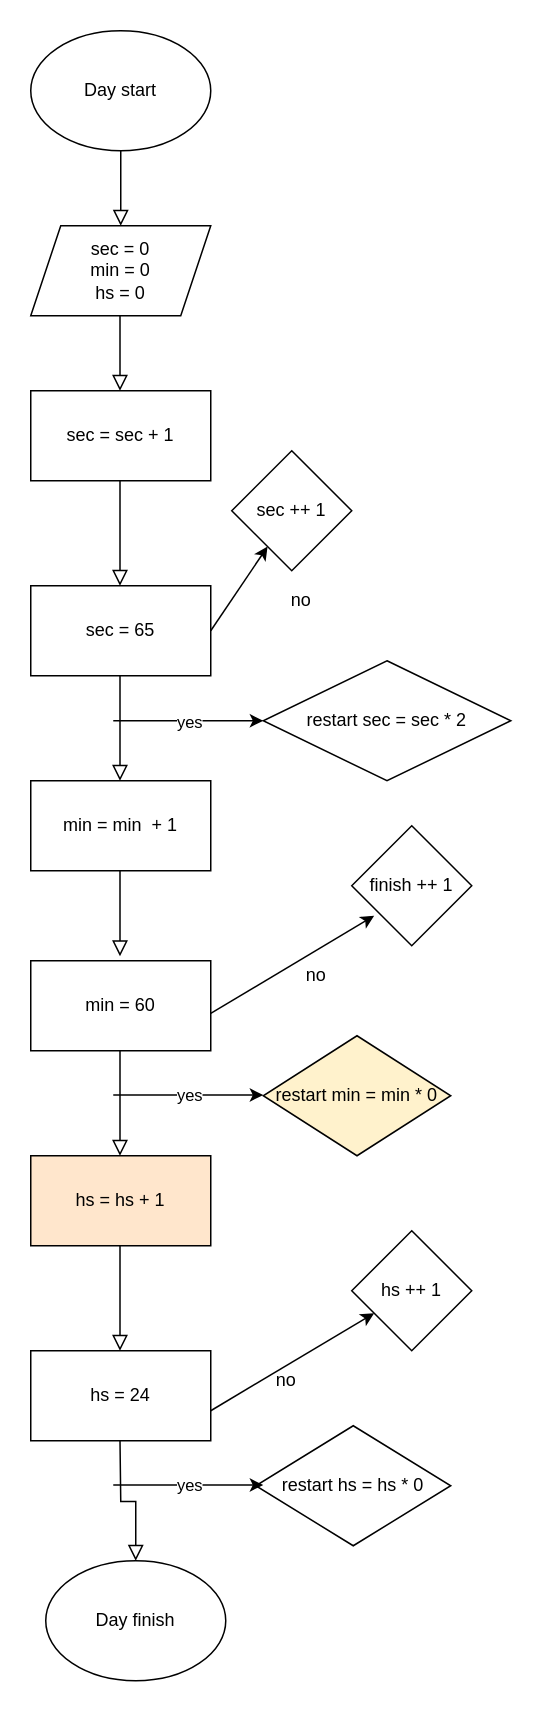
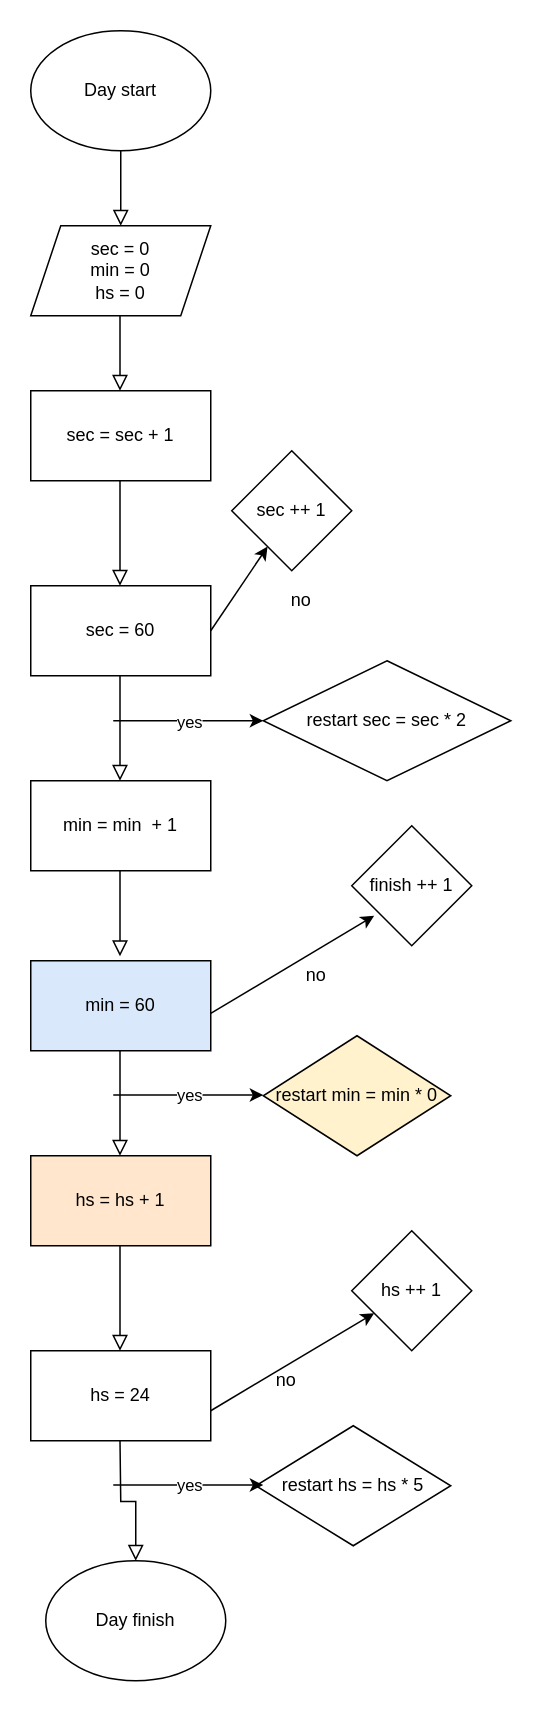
  <mxCell id="0" />
  <mxCell id="1" parent="0" />
  <mxCell id="2" value="" style="rounded=0;html=1;jettySize=auto;orthogonalLoop=1;fontSize=11;endArrow=block;endFill=0;endSize=8;strokeWidth=1;shadow=0;labelBackgroundColor=none;edgeStyle=orthogonalEdgeStyle;" parent="1" edge="1"><mxGeometry relative="1" as="geometry"><mxPoint x="80" y="100" as="sourcePoint" /><mxPoint x="80" y="150" as="targetPoint" /></mxGeometry></mxCell>
  <mxCell id="3" value="sec = 0&lt;br&gt;min = 0&lt;br&gt;hs = 0" style="shape=parallelogram;perimeter=parallelogramPerimeter;whiteSpace=wrap;html=1;fixedSize=1;" vertex="1" parent="1"><mxGeometry x="20" y="150" width="120" height="60" as="geometry" /></mxCell>
  <mxCell id="4" value="" style="rounded=0;html=1;jettySize=auto;orthogonalLoop=1;fontSize=11;endArrow=block;endFill=0;endSize=8;strokeWidth=1;shadow=0;labelBackgroundColor=none;edgeStyle=orthogonalEdgeStyle;" edge="1" parent="1"><mxGeometry relative="1" as="geometry"><mxPoint x="79.5" y="210" as="sourcePoint" /><mxPoint x="79.5" y="260" as="targetPoint" /></mxGeometry></mxCell>
- <mxCell id="5" value="sec = 65" style="rounded=0;whiteSpace=wrap;html=1;" vertex="1" parent="1"><mxGeometry x="20" y="390" width="120" height="60" as="geometry" /></mxCell>
+ <mxCell id="5" value="sec = 60" style="rounded=0;whiteSpace=wrap;html=1;" vertex="1" parent="1"><mxGeometry x="20" y="390" width="120" height="60" as="geometry" /></mxCell>
  <mxCell id="6" value="" style="rounded=0;html=1;jettySize=auto;orthogonalLoop=1;fontSize=11;endArrow=block;endFill=0;endSize=8;strokeWidth=1;shadow=0;labelBackgroundColor=none;edgeStyle=orthogonalEdgeStyle;" edge="1" parent="1"><mxGeometry relative="1" as="geometry"><mxPoint x="79.5" y="320" as="sourcePoint" /><mxPoint x="79.5" y="390" as="targetPoint" /></mxGeometry></mxCell>
  <mxCell id="7" value="sec = sec + 1" style="rounded=0;whiteSpace=wrap;html=1;" vertex="1" parent="1"><mxGeometry x="20" y="260" width="120" height="60" as="geometry" /></mxCell>
  <mxCell id="8" value="" style="rounded=0;html=1;jettySize=auto;orthogonalLoop=1;fontSize=11;endArrow=block;endFill=0;endSize=8;strokeWidth=1;shadow=0;labelBackgroundColor=none;edgeStyle=orthogonalEdgeStyle;" edge="1" parent="1" target="9"><mxGeometry relative="1" as="geometry"><mxPoint x="79.5" y="450" as="sourcePoint" /><mxPoint x="79.5" y="500" as="targetPoint" /><Array as="points"><mxPoint x="80" y="480" /><mxPoint x="80" y="480" /></Array></mxGeometry></mxCell>
  <mxCell id="9" value="min = min&amp;nbsp; + 1" style="rounded=0;whiteSpace=wrap;html=1;" vertex="1" parent="1"><mxGeometry x="20" y="520" width="120" height="60" as="geometry" /></mxCell>
  <mxCell id="10" value="" style="rounded=0;html=1;jettySize=auto;orthogonalLoop=1;fontSize=11;endArrow=block;endFill=0;endSize=8;strokeWidth=1;shadow=0;labelBackgroundColor=none;edgeStyle=orthogonalEdgeStyle;" edge="1" parent="1"><mxGeometry relative="1" as="geometry"><mxPoint x="79.5" y="587" as="sourcePoint" /><mxPoint x="79.5" y="637" as="targetPoint" /><Array as="points"><mxPoint x="80" y="580" /><mxPoint x="80" y="580" /></Array></mxGeometry></mxCell>
- <mxCell id="11" value="min = 60" style="rounded=0;whiteSpace=wrap;html=1;" vertex="1" parent="1"><mxGeometry x="20" y="640" width="120" height="60" as="geometry" /></mxCell>
+ <mxCell id="11" value="min = 60" style="rounded=0;whiteSpace=wrap;html=1;fillColor=#dae8fc;" vertex="1" parent="1"><mxGeometry x="20" y="640" width="120" height="60" as="geometry" /></mxCell>
  <mxCell id="12" value="" style="rounded=0;html=1;jettySize=auto;orthogonalLoop=1;fontSize=11;endArrow=block;endFill=0;endSize=8;strokeWidth=1;shadow=0;labelBackgroundColor=none;edgeStyle=orthogonalEdgeStyle;" edge="1" parent="1"><mxGeometry relative="1" as="geometry"><mxPoint x="79.5" y="700" as="sourcePoint" /><mxPoint x="79.5" y="770" as="targetPoint" /><Array as="points"><mxPoint x="80" y="730" /><mxPoint x="80" y="730" /></Array></mxGeometry></mxCell>
  <mxCell id="13" value="hs = hs + 1" style="rounded=0;whiteSpace=wrap;html=1;fillColor=#ffe6cc;" vertex="1" parent="1"><mxGeometry x="20" y="770" width="120" height="60" as="geometry" /></mxCell>
  <mxCell id="14" value="" style="rounded=0;html=1;jettySize=auto;orthogonalLoop=1;fontSize=11;endArrow=block;endFill=0;endSize=8;strokeWidth=1;shadow=0;labelBackgroundColor=none;edgeStyle=orthogonalEdgeStyle;" edge="1" parent="1"><mxGeometry relative="1" as="geometry"><mxPoint x="79.5" y="830" as="sourcePoint" /><mxPoint x="79.5" y="900" as="targetPoint" /><Array as="points"><mxPoint x="80" y="860" /><mxPoint x="80" y="860" /></Array></mxGeometry></mxCell>
  <mxCell id="15" value="hs = 24" style="rounded=0;whiteSpace=wrap;html=1;" vertex="1" parent="1"><mxGeometry x="20" y="900" width="120" height="60" as="geometry" /></mxCell>
  <mxCell id="16" value="" style="rounded=0;html=1;jettySize=auto;orthogonalLoop=1;fontSize=11;endArrow=block;endFill=0;endSize=8;strokeWidth=1;shadow=0;labelBackgroundColor=none;edgeStyle=orthogonalEdgeStyle;" edge="1" parent="1" target="17"><mxGeometry relative="1" as="geometry"><mxPoint x="79.5" y="960" as="sourcePoint" /><mxPoint x="79.5" y="1010" as="targetPoint" /></mxGeometry></mxCell>
  <mxCell id="17" value="Day finish" style="ellipse;whiteSpace=wrap;html=1;" vertex="1" parent="1"><mxGeometry x="30" y="1040" width="120" height="80" as="geometry" /></mxCell>
  <mxCell id="18" value="Day start" style="ellipse;whiteSpace=wrap;html=1;" vertex="1" parent="1"><mxGeometry x="20" y="20" width="120" height="80" as="geometry" /></mxCell>
  <mxCell id="19" value="" style="endArrow=classic;html=1;" edge="1" parent="1" target="20"><mxGeometry width="50" height="50" relative="1" as="geometry"><mxPoint x="140" y="420" as="sourcePoint" /><mxPoint x="190" y="370" as="targetPoint" /></mxGeometry></mxCell>
  <mxCell id="20" value="sec ++ 1" style="rhombus;whiteSpace=wrap;html=1;" vertex="1" parent="1"><mxGeometry x="154" y="300" width="80" height="80" as="geometry" /></mxCell>
  <mxCell id="21" value="" style="endArrow=classic;html=1;" edge="1" parent="1"><mxGeometry width="50" height="50" relative="1" as="geometry"><mxPoint x="140" y="675.05" as="sourcePoint" /><mxPoint x="248.953" y="610.003" as="targetPoint" /></mxGeometry></mxCell>
  <mxCell id="22" value="finish ++ 1" style="rhombus;whiteSpace=wrap;html=1;" vertex="1" parent="1"><mxGeometry x="234" y="550" width="80" height="80" as="geometry" /></mxCell>
  <mxCell id="23" value="hs ++ 1" style="rhombus;whiteSpace=wrap;html=1;" vertex="1" parent="1"><mxGeometry x="234" y="820" width="80" height="80" as="geometry" /></mxCell>
  <mxCell id="24" value="" style="endArrow=classic;html=1;" edge="1" parent="1"><mxGeometry width="50" height="50" relative="1" as="geometry"><mxPoint x="140" y="940" as="sourcePoint" /><mxPoint x="248.953" y="874.953" as="targetPoint" /></mxGeometry></mxCell>
  <mxCell id="25" value="no" style="text;html=1;align=center;verticalAlign=middle;resizable=0;points=[];autosize=1;" vertex="1" parent="1"><mxGeometry x="185" y="390" width="30" height="20" as="geometry" /></mxCell>
  <mxCell id="26" value="no" style="text;html=1;align=center;verticalAlign=middle;resizable=0;points=[];autosize=1;" vertex="1" parent="1"><mxGeometry x="195" y="640" width="30" height="20" as="geometry" /></mxCell>
  <mxCell id="27" value="no" style="text;html=1;align=center;verticalAlign=middle;resizable=0;points=[];autosize=1;" vertex="1" parent="1"><mxGeometry x="175" y="910" width="30" height="20" as="geometry" /></mxCell>
- <mxCell id="28" value="restart hs = hs * 0" style="rhombus;whiteSpace=wrap;html=1;" vertex="1" parent="1"><mxGeometry x="170" y="950" width="130" height="80" as="geometry" /></mxCell>
+ <mxCell id="28" value="restart hs = hs * 5" style="rhombus;whiteSpace=wrap;html=1;" vertex="1" parent="1"><mxGeometry x="170" y="950" width="130" height="80" as="geometry" /></mxCell>
  <mxCell id="29" value="restart min = min * 0" style="rhombus;whiteSpace=wrap;html=1;fillColor=#fff2cc;" vertex="1" parent="1"><mxGeometry x="175" y="690" width="125" height="80" as="geometry" /></mxCell>
  <mxCell id="30" value="restart sec = sec * 2" style="rhombus;whiteSpace=wrap;html=1;" vertex="1" parent="1"><mxGeometry x="175" y="440" width="165" height="80" as="geometry" /></mxCell>
  <mxCell id="31" value="" style="endArrow=classic;html=1;" edge="1" parent="1"><mxGeometry relative="1" as="geometry"><mxPoint x="75" y="480" as="sourcePoint" /><mxPoint x="175" y="480" as="targetPoint" /></mxGeometry></mxCell>
  <mxCell id="32" value="yes" style="edgeLabel;resizable=0;html=1;align=center;verticalAlign=middle;" connectable="0" vertex="1" parent="31"><mxGeometry relative="1" as="geometry" /></mxCell>
  <mxCell id="33" value="" style="endArrow=classic;html=1;" edge="1" parent="1"><mxGeometry relative="1" as="geometry"><mxPoint x="75" y="729.5" as="sourcePoint" /><mxPoint x="175" y="729.5" as="targetPoint" /></mxGeometry></mxCell>
  <mxCell id="34" value="yes" style="edgeLabel;resizable=0;html=1;align=center;verticalAlign=middle;" connectable="0" vertex="1" parent="33"><mxGeometry relative="1" as="geometry" /></mxCell>
  <mxCell id="35" value="" style="endArrow=classic;html=1;" edge="1" parent="1"><mxGeometry relative="1" as="geometry"><mxPoint x="75" y="989.5" as="sourcePoint" /><mxPoint x="175" y="989.5" as="targetPoint" /></mxGeometry></mxCell>
  <mxCell id="36" value="yes" style="edgeLabel;resizable=0;html=1;align=center;verticalAlign=middle;" connectable="0" vertex="1" parent="35"><mxGeometry relative="1" as="geometry" /></mxCell>
